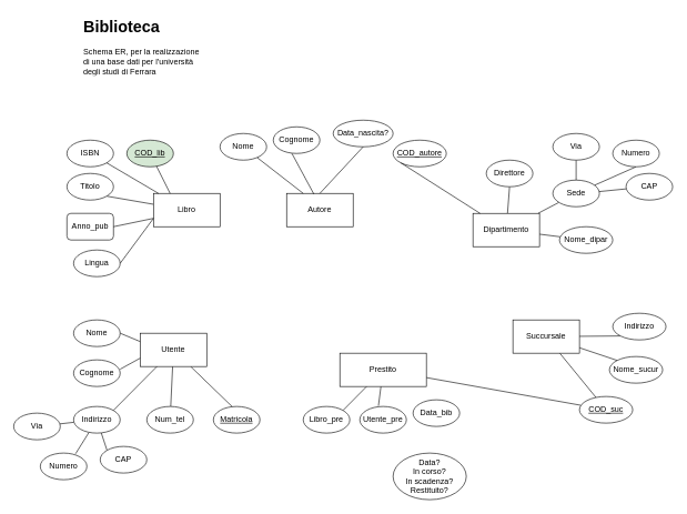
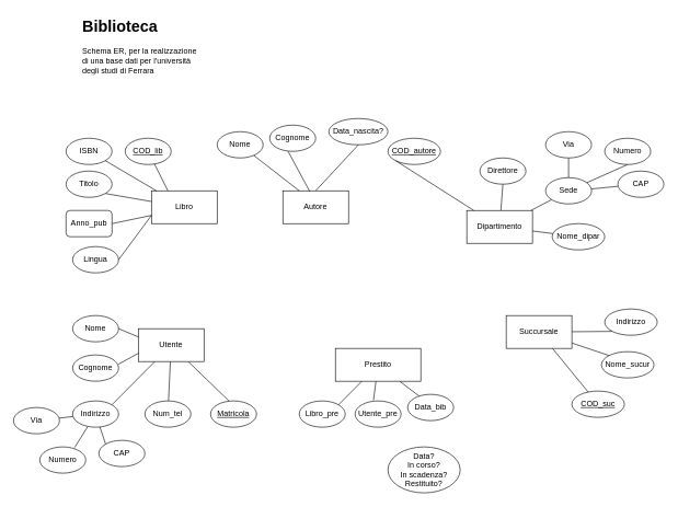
  <mxCell id="0" />
  <mxCell id="1" parent="0" />
  <mxCell id="2" value="" style="rounded=0;orthogonalLoop=1;jettySize=auto;html=1;endArrow=none;endFill=0;" edge="1" parent="1" source="4" target="39"><mxGeometry relative="1" as="geometry" /></mxCell>
  <mxCell id="3" style="rounded=0;orthogonalLoop=1;jettySize=auto;html=1;entryX=0.414;entryY=0.025;entryDx=0;entryDy=0;entryPerimeter=0;endArrow=none;endFill=0;" edge="1" parent="1" source="4" target="40"><mxGeometry relative="1" as="geometry" /></mxCell>
  <mxCell id="4" value="Utente" style="rounded=0;whiteSpace=wrap;html=1;" vertex="1" parent="1"><mxGeometry x="210" y="500" width="100" height="50" as="geometry" /></mxCell>
  <mxCell id="5" value="&lt;h1&gt;Biblioteca&lt;/h1&gt;&lt;div&gt;Schema ER, per la realizzazione di una base dati per l'università degli studi di Ferrara&lt;/div&gt;" style="text;html=1;strokeColor=none;fillColor=none;spacing=5;spacingTop=-20;whiteSpace=wrap;overflow=hidden;rounded=0;" vertex="1" parent="1"><mxGeometry x="120" y="20" width="190" height="100" as="geometry" /></mxCell>
  <mxCell id="6" style="rounded=0;orthogonalLoop=1;jettySize=auto;html=1;entryX=1;entryY=1;entryDx=0;entryDy=0;endArrow=none;endFill=0;" edge="1" parent="1" source="7" target="22"><mxGeometry relative="1" as="geometry" /></mxCell>
  <mxCell id="7" value="Libro" style="rounded=0;whiteSpace=wrap;html=1;" vertex="1" parent="1"><mxGeometry x="230" y="290" width="100" height="50" as="geometry" /></mxCell>
  <mxCell id="8" style="rounded=0;orthogonalLoop=1;jettySize=auto;html=1;entryX=1;entryY=0;entryDx=0;entryDy=0;endArrow=none;endFill=0;" edge="1" parent="1" source="11" target="44"><mxGeometry relative="1" as="geometry" /></mxCell>
  <mxCell id="9" style="rounded=0;orthogonalLoop=1;jettySize=auto;html=1;entryX=0.4;entryY=-0.025;entryDx=0;entryDy=0;entryPerimeter=0;endArrow=none;endFill=0;" edge="1" parent="1" source="11" target="45"><mxGeometry relative="1" as="geometry" /></mxCell>
- <mxCell id="10" style="rounded=0;orthogonalLoop=1;jettySize=auto;html=1;endArrow=none;endFill=0;" edge="1" parent="1" source="11" target="67"><mxGeometry relative="1" as="geometry" /></mxCell>
+ <mxCell id="10" style="rounded=0;orthogonalLoop=1;jettySize=auto;html=1;entryX=0.257;entryY=0.075;entryDx=0;entryDy=0;entryPerimeter=0;endArrow=none;endFill=0;" edge="1" parent="1" source="11" target="46"><mxGeometry relative="1" as="geometry" /></mxCell>
  <mxCell id="11" value="Prestito" style="rounded=0;whiteSpace=wrap;html=1;" vertex="1" parent="1"><mxGeometry x="510" y="530" width="130" height="50" as="geometry" /></mxCell>
  <mxCell id="12" value="Autore" style="rounded=0;whiteSpace=wrap;html=1;" vertex="1" parent="1"><mxGeometry x="430" y="290" width="100" height="50" as="geometry" /></mxCell>
  <mxCell id="13" style="rounded=0;orthogonalLoop=1;jettySize=auto;html=1;entryX=0.5;entryY=1;entryDx=0;entryDy=0;endArrow=none;endFill=0;" edge="1" parent="1" source="16" target="56"><mxGeometry relative="1" as="geometry" /></mxCell>
  <mxCell id="14" style="rounded=0;orthogonalLoop=1;jettySize=auto;html=1;endArrow=none;endFill=0;" edge="1" parent="1" source="16" target="60"><mxGeometry relative="1" as="geometry" /></mxCell>
  <mxCell id="15" style="rounded=0;orthogonalLoop=1;jettySize=auto;html=1;endArrow=none;endFill=0;" edge="1" parent="1" source="16" target="61"><mxGeometry relative="1" as="geometry" /></mxCell>
  <mxCell id="16" value="Dipartimento" style="rounded=0;whiteSpace=wrap;html=1;" vertex="1" parent="1"><mxGeometry x="710" y="320" width="100" height="50" as="geometry" /></mxCell>
  <mxCell id="17" style="rounded=0;orthogonalLoop=1;jettySize=auto;html=1;endArrow=none;endFill=0;" edge="1" parent="1" source="20" target="67"><mxGeometry relative="1" as="geometry" /></mxCell>
  <mxCell id="18" style="rounded=0;orthogonalLoop=1;jettySize=auto;html=1;entryX=0;entryY=0;entryDx=0;entryDy=0;endArrow=none;endFill=0;" edge="1" parent="1" source="20" target="66"><mxGeometry relative="1" as="geometry" /></mxCell>
  <mxCell id="19" style="rounded=0;orthogonalLoop=1;jettySize=auto;html=1;entryX=0;entryY=1;entryDx=0;entryDy=0;endArrow=none;endFill=0;" edge="1" parent="1" source="20" target="65"><mxGeometry relative="1" as="geometry" /></mxCell>
  <mxCell id="20" value="Succursale" style="rounded=0;whiteSpace=wrap;html=1;" vertex="1" parent="1"><mxGeometry x="770" y="480" width="100" height="50" as="geometry" /></mxCell>
  <mxCell id="21" value="ISBN" style="ellipse;whiteSpace=wrap;html=1;" vertex="1" parent="1"><mxGeometry y="210" width="70" height="40" as="geometry" x="100" /></mxCell>
  <mxCell id="22" value="Titolo" style="ellipse;whiteSpace=wrap;html=1;" vertex="1" parent="1"><mxGeometry y="260" width="70" height="40" as="geometry" x="100" /></mxCell>
  <mxCell id="23" value="Anno_pub" style="whiteSpace=wrap;html=1;rounded=1;" vertex="1" parent="1"><mxGeometry y="320" width="70" height="40" as="geometry" x="100" /></mxCell>
  <mxCell id="24" value="Lingua" style="ellipse;whiteSpace=wrap;html=1;" vertex="1" parent="1"><mxGeometry x="110" y="375" width="70" height="40" as="geometry" /></mxCell>
- <mxCell id="25" value="&lt;u&gt;COD_lib&lt;/u&gt;" style="ellipse;whiteSpace=wrap;html=1;fillColor=#d5e8d4;" vertex="1" parent="1"><mxGeometry x="190" y="210" width="70" height="40" as="geometry" /></mxCell>
+ <mxCell id="25" value="&lt;u&gt;COD_lib&lt;/u&gt;" style="ellipse;whiteSpace=wrap;html=1;" vertex="1" parent="1"><mxGeometry x="190" y="210" width="70" height="40" as="geometry" /></mxCell>
  <mxCell id="26" style="rounded=0;orthogonalLoop=1;jettySize=auto;html=1;entryX=1;entryY=1;entryDx=0;entryDy=0;endArrow=none;endFill=0;" edge="1" parent="1" source="7" target="21"><mxGeometry relative="1" as="geometry"><mxPoint x="240" y="316" as="sourcePoint" /><mxPoint x="170" y="304" as="targetPoint" /></mxGeometry></mxCell>
  <mxCell id="27" style="rounded=0;orthogonalLoop=1;jettySize=auto;html=1;endArrow=none;endFill=0;exitX=0.25;exitY=0;exitDx=0;exitDy=0;" edge="1" parent="1" source="7" target="25"><mxGeometry relative="1" as="geometry"><mxPoint x="250" y="326" as="sourcePoint" /><mxPoint x="180" y="314" as="targetPoint" /></mxGeometry></mxCell>
  <mxCell id="28" style="rounded=0;orthogonalLoop=1;jettySize=auto;html=1;entryX=1;entryY=0.5;entryDx=0;entryDy=0;endArrow=none;endFill=0;exitX=0;exitY=0.75;exitDx=0;exitDy=0;" edge="1" parent="1" source="7" target="23"><mxGeometry relative="1" as="geometry"><mxPoint x="260" y="336" as="sourcePoint" /><mxPoint x="190" y="324" as="targetPoint" /></mxGeometry></mxCell>
  <mxCell id="29" style="rounded=0;orthogonalLoop=1;jettySize=auto;html=1;entryX=1;entryY=0.5;entryDx=0;entryDy=0;endArrow=none;endFill=0;exitX=0;exitY=0.75;exitDx=0;exitDy=0;" edge="1" parent="1" source="7" target="24"><mxGeometry relative="1" as="geometry"><mxPoint x="270" y="346" as="sourcePoint" /><mxPoint x="200" y="334" as="targetPoint" /></mxGeometry></mxCell>
  <mxCell id="30" value="Nome" style="ellipse;whiteSpace=wrap;html=1;" vertex="1" parent="1"><mxGeometry x="110" y="480" width="70" height="40" as="geometry" /></mxCell>
  <mxCell id="31" value="Cognome" style="ellipse;whiteSpace=wrap;html=1;" vertex="1" parent="1"><mxGeometry x="110" y="540" width="70" height="40" as="geometry" /></mxCell>
  <mxCell id="32" style="rounded=0;orthogonalLoop=1;jettySize=auto;html=1;entryX=0;entryY=0;entryDx=0;entryDy=0;endArrow=none;endFill=0;" edge="1" parent="1" source="35" target="36"><mxGeometry relative="1" as="geometry" /></mxCell>
  <mxCell id="33" style="rounded=0;orthogonalLoop=1;jettySize=auto;html=1;entryX=0.757;entryY=0.025;entryDx=0;entryDy=0;entryPerimeter=0;endArrow=none;endFill=0;" edge="1" parent="1" source="35" target="37"><mxGeometry relative="1" as="geometry" /></mxCell>
  <mxCell id="34" style="rounded=0;orthogonalLoop=1;jettySize=auto;html=1;endArrow=none;endFill=0;" edge="1" parent="1" source="35" target="38"><mxGeometry relative="1" as="geometry" /></mxCell>
  <mxCell id="35" value="Indirizzo" style="ellipse;whiteSpace=wrap;html=1;" vertex="1" parent="1"><mxGeometry x="110" y="610" width="70" height="40" as="geometry" /></mxCell>
  <mxCell id="36" value="CAP" style="ellipse;whiteSpace=wrap;html=1;" vertex="1" parent="1"><mxGeometry x="150" y="670" width="70" height="40" as="geometry" /></mxCell>
  <mxCell id="37" value="Numero" style="ellipse;whiteSpace=wrap;html=1;" vertex="1" parent="1"><mxGeometry x="60" y="680" width="70" height="40" as="geometry" /></mxCell>
  <mxCell id="38" value="Via" style="ellipse;whiteSpace=wrap;html=1;" vertex="1" parent="1"><mxGeometry x="20" y="620" width="70" height="40" as="geometry" /></mxCell>
  <mxCell id="39" value="Num_tel" style="ellipse;whiteSpace=wrap;html=1;" vertex="1" parent="1"><mxGeometry x="220" y="610" width="70" height="40" as="geometry" /></mxCell>
  <mxCell id="40" value="&lt;u&gt;Matricola&lt;/u&gt;" style="ellipse;whiteSpace=wrap;html=1;" vertex="1" parent="1"><mxGeometry x="320" y="610" width="70" height="40" as="geometry" /></mxCell>
  <mxCell id="41" style="rounded=0;orthogonalLoop=1;jettySize=auto;html=1;entryX=1;entryY=0.5;entryDx=0;entryDy=0;endArrow=none;endFill=0;exitX=0;exitY=0.25;exitDx=0;exitDy=0;" edge="1" parent="1" source="4" target="30"><mxGeometry relative="1" as="geometry"><mxPoint x="240" y="338" as="sourcePoint" /><mxPoint x="190" y="405" as="targetPoint" /></mxGeometry></mxCell>
  <mxCell id="42" style="rounded=0;orthogonalLoop=1;jettySize=auto;html=1;endArrow=none;endFill=0;exitX=0;exitY=0.75;exitDx=0;exitDy=0;" edge="1" parent="1" source="4"><mxGeometry relative="1" as="geometry"><mxPoint x="250" y="348" as="sourcePoint" /><mxPoint x="180" y="554" as="targetPoint" /></mxGeometry></mxCell>
  <mxCell id="43" style="rounded=0;orthogonalLoop=1;jettySize=auto;html=1;entryX=1;entryY=0;entryDx=0;entryDy=0;endArrow=none;endFill=0;" edge="1" parent="1" source="4" target="35"><mxGeometry relative="1" as="geometry"><mxPoint x="260" y="358" as="sourcePoint" /><mxPoint x="210" y="425" as="targetPoint" /></mxGeometry></mxCell>
  <mxCell id="44" value="Libro_pre" style="ellipse;whiteSpace=wrap;html=1;" vertex="1" parent="1"><mxGeometry x="455" y="610" width="70" height="40" as="geometry" /></mxCell>
  <mxCell id="45" value="Utente_pre" style="ellipse;whiteSpace=wrap;html=1;" vertex="1" parent="1"><mxGeometry x="540" y="610" width="70" height="40" as="geometry" /></mxCell>
  <mxCell id="46" value="Data_bib" style="ellipse;whiteSpace=wrap;html=1;" vertex="1" parent="1"><mxGeometry x="620" y="600" width="70" height="40" as="geometry" /></mxCell>
  <mxCell id="47" value="Data?&lt;br&gt;In corso?&lt;br&gt;In scadenza?&lt;br&gt;Restituito?" style="ellipse;whiteSpace=wrap;html=1;" vertex="1" parent="1"><mxGeometry x="590" y="680" width="110" height="70" as="geometry" /></mxCell>
  <mxCell id="48" style="rounded=0;orthogonalLoop=1;jettySize=auto;html=1;entryX=0.25;entryY=0;entryDx=0;entryDy=0;endArrow=none;endFill=0;" edge="1" parent="1" source="49" target="12"><mxGeometry relative="1" as="geometry" /></mxCell>
  <mxCell id="49" value="Nome" style="ellipse;whiteSpace=wrap;html=1;" vertex="1" parent="1"><mxGeometry x="330" y="200" width="70" height="40" as="geometry" /></mxCell>
  <mxCell id="50" value="Data_nascita?" style="ellipse;whiteSpace=wrap;html=1;" vertex="1" parent="1"><mxGeometry x="500" y="180" width="90" height="40" as="geometry" /></mxCell>
  <mxCell id="51" value="Cognome" style="ellipse;whiteSpace=wrap;html=1;" vertex="1" parent="1"><mxGeometry x="410" y="190" width="70" height="40" as="geometry" /></mxCell>
  <mxCell id="52" value="&lt;u&gt;COD_autore&lt;/u&gt;" style="ellipse;whiteSpace=wrap;html=1;" vertex="1" parent="1"><mxGeometry x="590" y="210" width="80" height="40" as="geometry" /></mxCell>
  <mxCell id="53" style="rounded=0;orthogonalLoop=1;jettySize=auto;html=1;entryX=0.41;entryY=0.02;entryDx=0;entryDy=0;endArrow=none;endFill=0;exitX=0.4;exitY=1;exitDx=0;exitDy=0;exitPerimeter=0;entryPerimeter=0;" edge="1" parent="1" source="51" target="12"><mxGeometry relative="1" as="geometry"><mxPoint x="396" y="246" as="sourcePoint" /><mxPoint x="465" y="300" as="targetPoint" /></mxGeometry></mxCell>
  <mxCell id="54" style="rounded=0;orthogonalLoop=1;jettySize=auto;html=1;entryX=0.5;entryY=0;entryDx=0;entryDy=0;endArrow=none;endFill=0;exitX=0.5;exitY=1;exitDx=0;exitDy=0;" edge="1" parent="1" source="50" target="12"><mxGeometry relative="1" as="geometry"><mxPoint x="406" y="256" as="sourcePoint" /><mxPoint x="475" y="310" as="targetPoint" /></mxGeometry></mxCell>
  <mxCell id="55" style="rounded=0;orthogonalLoop=1;jettySize=auto;html=1;endArrow=none;endFill=0;exitX=0;exitY=1;exitDx=0;exitDy=0;" edge="1" parent="1" source="52" target="16"><mxGeometry relative="1" as="geometry"><mxPoint x="416" y="266" as="sourcePoint" /><mxPoint x="485" y="320" as="targetPoint" /></mxGeometry></mxCell>
  <mxCell id="56" value="Direttore" style="ellipse;whiteSpace=wrap;html=1;" vertex="1" parent="1"><mxGeometry x="730" y="240" width="70" height="40" as="geometry" /></mxCell>
  <mxCell id="57" style="rounded=0;orthogonalLoop=1;jettySize=auto;html=1;entryX=0.5;entryY=1;entryDx=0;entryDy=0;endArrow=none;endFill=0;" edge="1" parent="1" source="60" target="62"><mxGeometry relative="1" as="geometry" /></mxCell>
  <mxCell id="58" style="rounded=0;orthogonalLoop=1;jettySize=auto;html=1;endArrow=none;endFill=0;" edge="1" parent="1" source="60" target="64"><mxGeometry relative="1" as="geometry" /></mxCell>
  <mxCell id="59" style="rounded=0;orthogonalLoop=1;jettySize=auto;html=1;entryX=0.5;entryY=1;entryDx=0;entryDy=0;endArrow=none;endFill=0;" edge="1" parent="1" source="60" target="63"><mxGeometry relative="1" as="geometry" /></mxCell>
  <mxCell id="60" value="Sede" style="ellipse;whiteSpace=wrap;html=1;" vertex="1" parent="1"><mxGeometry x="830" y="270" width="70" height="40" as="geometry" /></mxCell>
  <mxCell id="61" value="Nome_dipar" style="ellipse;whiteSpace=wrap;html=1;" vertex="1" parent="1"><mxGeometry x="840" y="340" width="80" height="40" as="geometry" /></mxCell>
  <mxCell id="62" value="Via" style="ellipse;whiteSpace=wrap;html=1;" vertex="1" parent="1"><mxGeometry x="830" y="200" width="70" height="40" as="geometry" /></mxCell>
  <mxCell id="63" value="Numero" style="ellipse;whiteSpace=wrap;html=1;" vertex="1" parent="1"><mxGeometry x="920" y="210" width="70" height="40" as="geometry" /></mxCell>
  <mxCell id="64" value="CAP" style="ellipse;whiteSpace=wrap;html=1;" vertex="1" parent="1"><mxGeometry x="940" y="260" width="70" height="40" as="geometry" /></mxCell>
  <mxCell id="65" value="Indirizzo" style="ellipse;whiteSpace=wrap;html=1;" vertex="1" parent="1"><mxGeometry x="920" y="470" width="80" height="40" as="geometry" /></mxCell>
  <mxCell id="66" value="Nome_sucur" style="ellipse;whiteSpace=wrap;html=1;" vertex="1" parent="1"><mxGeometry x="915" y="535" width="80" height="40" as="geometry" /></mxCell>
  <mxCell id="67" value="&lt;u&gt;COD_suc&lt;/u&gt;" style="ellipse;whiteSpace=wrap;html=1;" vertex="1" parent="1"><mxGeometry x="870" y="595" width="80" height="40" as="geometry" /></mxCell>
